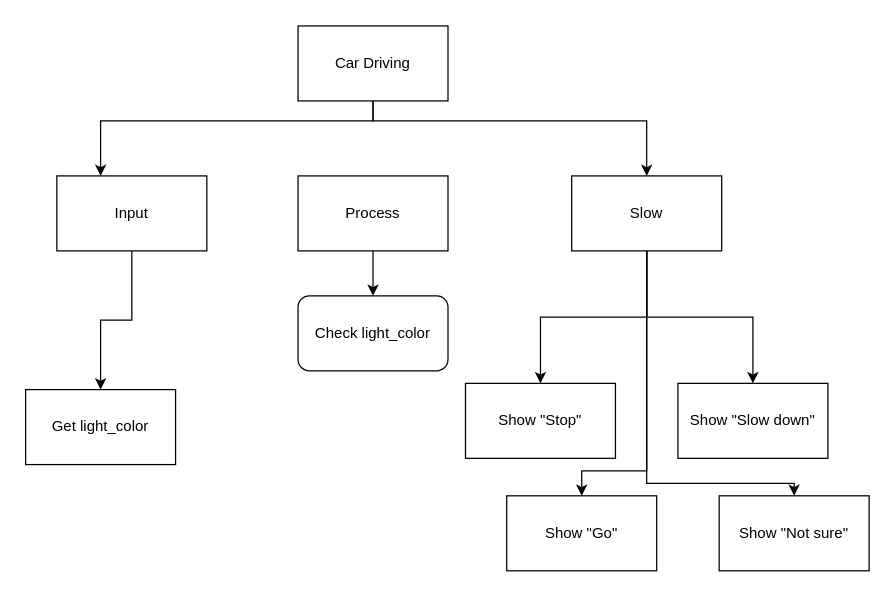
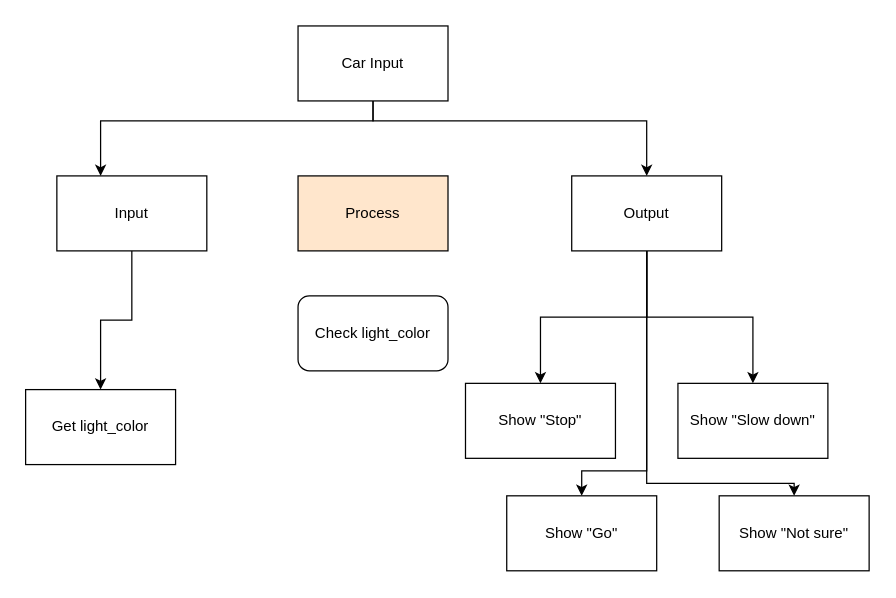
  <mxCell id="0" />
  <mxCell id="1" parent="0" />
  <mxCell id="2" style="edgeStyle=orthogonalEdgeStyle;shape=connector;rounded=0;html=1;labelBackgroundColor=default;strokeColor=default;fontFamily=Helvetica;fontSize=11;fontColor=default;endArrow=classic;" parent="1" source="4" target="8" edge="1"><mxGeometry relative="1" as="geometry"><Array as="points"><mxPoint x="298" y="96" /><mxPoint x="80" y="96" /></Array></mxGeometry></mxCell>
  <mxCell id="3" style="edgeStyle=orthogonalEdgeStyle;shape=connector;rounded=0;html=1;labelBackgroundColor=default;strokeColor=default;fontFamily=Helvetica;fontSize=11;fontColor=default;endArrow=classic;" parent="1" source="4" target="13" edge="1"><mxGeometry relative="1" as="geometry"><Array as="points"><mxPoint x="298" y="96" /><mxPoint x="517" y="96" /></Array></mxGeometry></mxCell>
- <mxCell id="4" value="Car Driving" style="rounded=0;whiteSpace=wrap;html=1;" parent="1" vertex="1"><mxGeometry x="238" y="20" width="120" height="60" as="geometry" /></mxCell>
- <mxCell id="5" style="edgeStyle=orthogonalEdgeStyle;html=1;rounded=0;" parent="1" source="6" target="15" edge="1"><mxGeometry relative="1" as="geometry" /></mxCell>
- <mxCell id="6" value="Process" style="rounded=0;whiteSpace=wrap;html=1;" parent="1" vertex="1"><mxGeometry x="238" y="140" width="120" height="60" as="geometry" /></mxCell>
+ <mxCell id="4" value="Car Input" style="rounded=0;whiteSpace=wrap;html=1;" parent="1" vertex="1"><mxGeometry x="238" y="20" width="120" height="60" as="geometry" /></mxCell>
+ <mxCell id="6" value="Process" style="rounded=0;whiteSpace=wrap;html=1;fillColor=#ffe6cc;" parent="1" vertex="1"><mxGeometry x="238" y="140" width="120" height="60" as="geometry" /></mxCell>
  <mxCell id="7" style="edgeStyle=orthogonalEdgeStyle;shape=connector;rounded=0;html=1;labelBackgroundColor=default;strokeColor=default;fontFamily=Helvetica;fontSize=11;fontColor=default;endArrow=classic;" parent="1" source="8" target="14" edge="1"><mxGeometry relative="1" as="geometry" /></mxCell>
  <mxCell id="8" value="Input" style="rounded=0;whiteSpace=wrap;html=1;" parent="1" vertex="1"><mxGeometry x="45" y="140" width="120" height="60" as="geometry" /></mxCell>
  <mxCell id="9" style="edgeStyle=orthogonalEdgeStyle;shape=connector;rounded=0;html=1;labelBackgroundColor=default;strokeColor=default;fontFamily=Helvetica;fontSize=11;fontColor=default;endArrow=classic;" parent="1" source="13" target="16" edge="1"><mxGeometry relative="1" as="geometry" /></mxCell>
  <mxCell id="10" style="edgeStyle=orthogonalEdgeStyle;html=1;rounded=0;" parent="1" source="13" target="17" edge="1"><mxGeometry relative="1" as="geometry" /></mxCell>
  <mxCell id="11" style="edgeStyle=orthogonalEdgeStyle;shape=connector;rounded=0;html=1;labelBackgroundColor=default;strokeColor=default;fontFamily=Helvetica;fontSize=11;fontColor=default;endArrow=classic;" edge="1" parent="1" source="13" target="18"><mxGeometry relative="1" as="geometry"><Array as="points"><mxPoint x="517" y="386" /><mxPoint x="635" y="386" /></Array></mxGeometry></mxCell>
  <mxCell id="12" style="edgeStyle=orthogonalEdgeStyle;shape=connector;rounded=0;html=1;labelBackgroundColor=default;strokeColor=default;fontFamily=Helvetica;fontSize=11;fontColor=default;endArrow=classic;" edge="1" parent="1" source="13" target="19"><mxGeometry relative="1" as="geometry"><Array as="points"><mxPoint x="517" y="376" /><mxPoint x="465" y="376" /></Array></mxGeometry></mxCell>
- <mxCell id="13" value="Slow" style="rounded=0;whiteSpace=wrap;html=1;" parent="1" vertex="1"><mxGeometry x="457" y="140" width="120" height="60" as="geometry" /></mxCell>
+ <mxCell id="13" value="Output" style="rounded=0;whiteSpace=wrap;html=1;" parent="1" vertex="1"><mxGeometry x="457" y="140" width="120" height="60" as="geometry" /></mxCell>
  <mxCell id="14" value="Get light_color" style="rounded=0;whiteSpace=wrap;html=1;" parent="1" vertex="1"><mxGeometry x="20" y="311" width="120" height="60" as="geometry" /></mxCell>
  <mxCell id="15" value="Check light_color" style="whiteSpace=wrap;html=1;rounded=1;" parent="1" vertex="1"><mxGeometry x="238" y="236" width="120" height="60" as="geometry" /></mxCell>
  <mxCell id="16" value="Show &quot;Slow down&quot;" style="rounded=0;whiteSpace=wrap;html=1;" parent="1" vertex="1"><mxGeometry x="542" y="306" width="120" height="60" as="geometry" /></mxCell>
  <mxCell id="17" value="Show &quot;Stop&quot;" style="rounded=0;whiteSpace=wrap;html=1;" parent="1" vertex="1"><mxGeometry x="372" y="306" width="120" height="60" as="geometry" /></mxCell>
  <mxCell id="18" value="Show &quot;Not sure&quot;" style="rounded=0;whiteSpace=wrap;html=1;" vertex="1" parent="1"><mxGeometry x="575" y="396" width="120" height="60" as="geometry" /></mxCell>
  <mxCell id="19" value="Show &quot;Go&quot;" style="rounded=0;whiteSpace=wrap;html=1;" vertex="1" parent="1"><mxGeometry x="405" y="396" width="120" height="60" as="geometry" /></mxCell>
